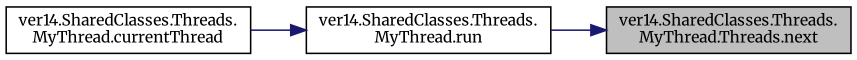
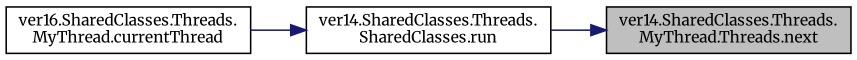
  digraph {
    fontname=Merriweather
    rankdir=RL
    node [color=black fillcolor=white fontname=Merriweather fontsize=10 shape=record style=filled]
    edge [color=midnightblue dir=back fontname=Merriweather fontsize=10 labelfontname=Helvetica labelfontsize=10 style=solid]
    n1 [fillcolor=grey75 fontcolor=black height=0.2 label="ver14.SharedClasses.Threads.\lMyThread.Threads.next" width=0.4]
-   n2 [height=0.2 label="ver14.SharedClasses.Threads.\lMyThread.run" width=0.4]
-   n3 [height=0.2 label="ver14.SharedClasses.Threads.\lMyThread.currentThread" width=0.4]
+   n2 [height=0.2 label="ver14.SharedClasses.Threads.\lSharedClasses.run" width=0.4]
+   n3 [height=0.2 label="ver16.SharedClasses.Threads.\lMyThread.currentThread" width=0.4]
    n1 -> n2
    n2 -> n3
  }
